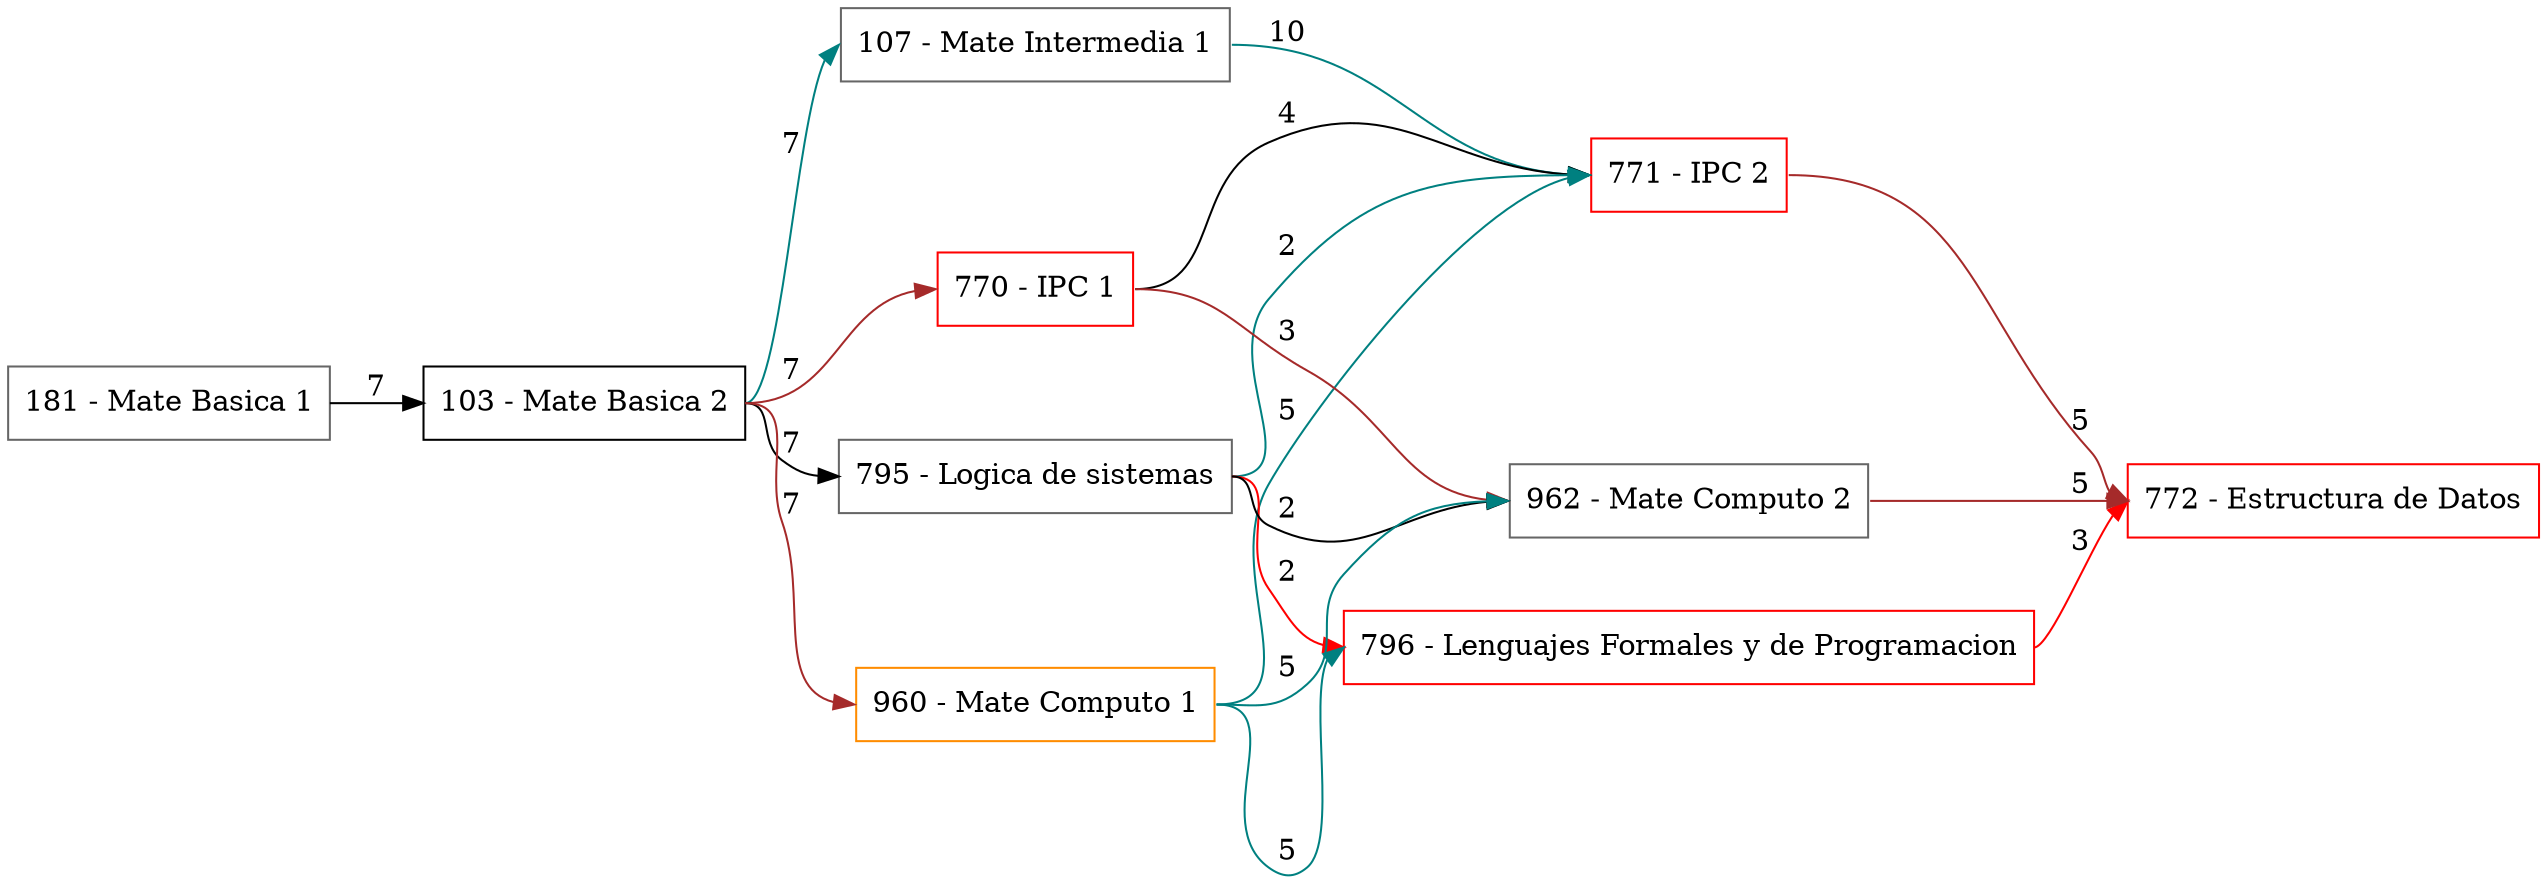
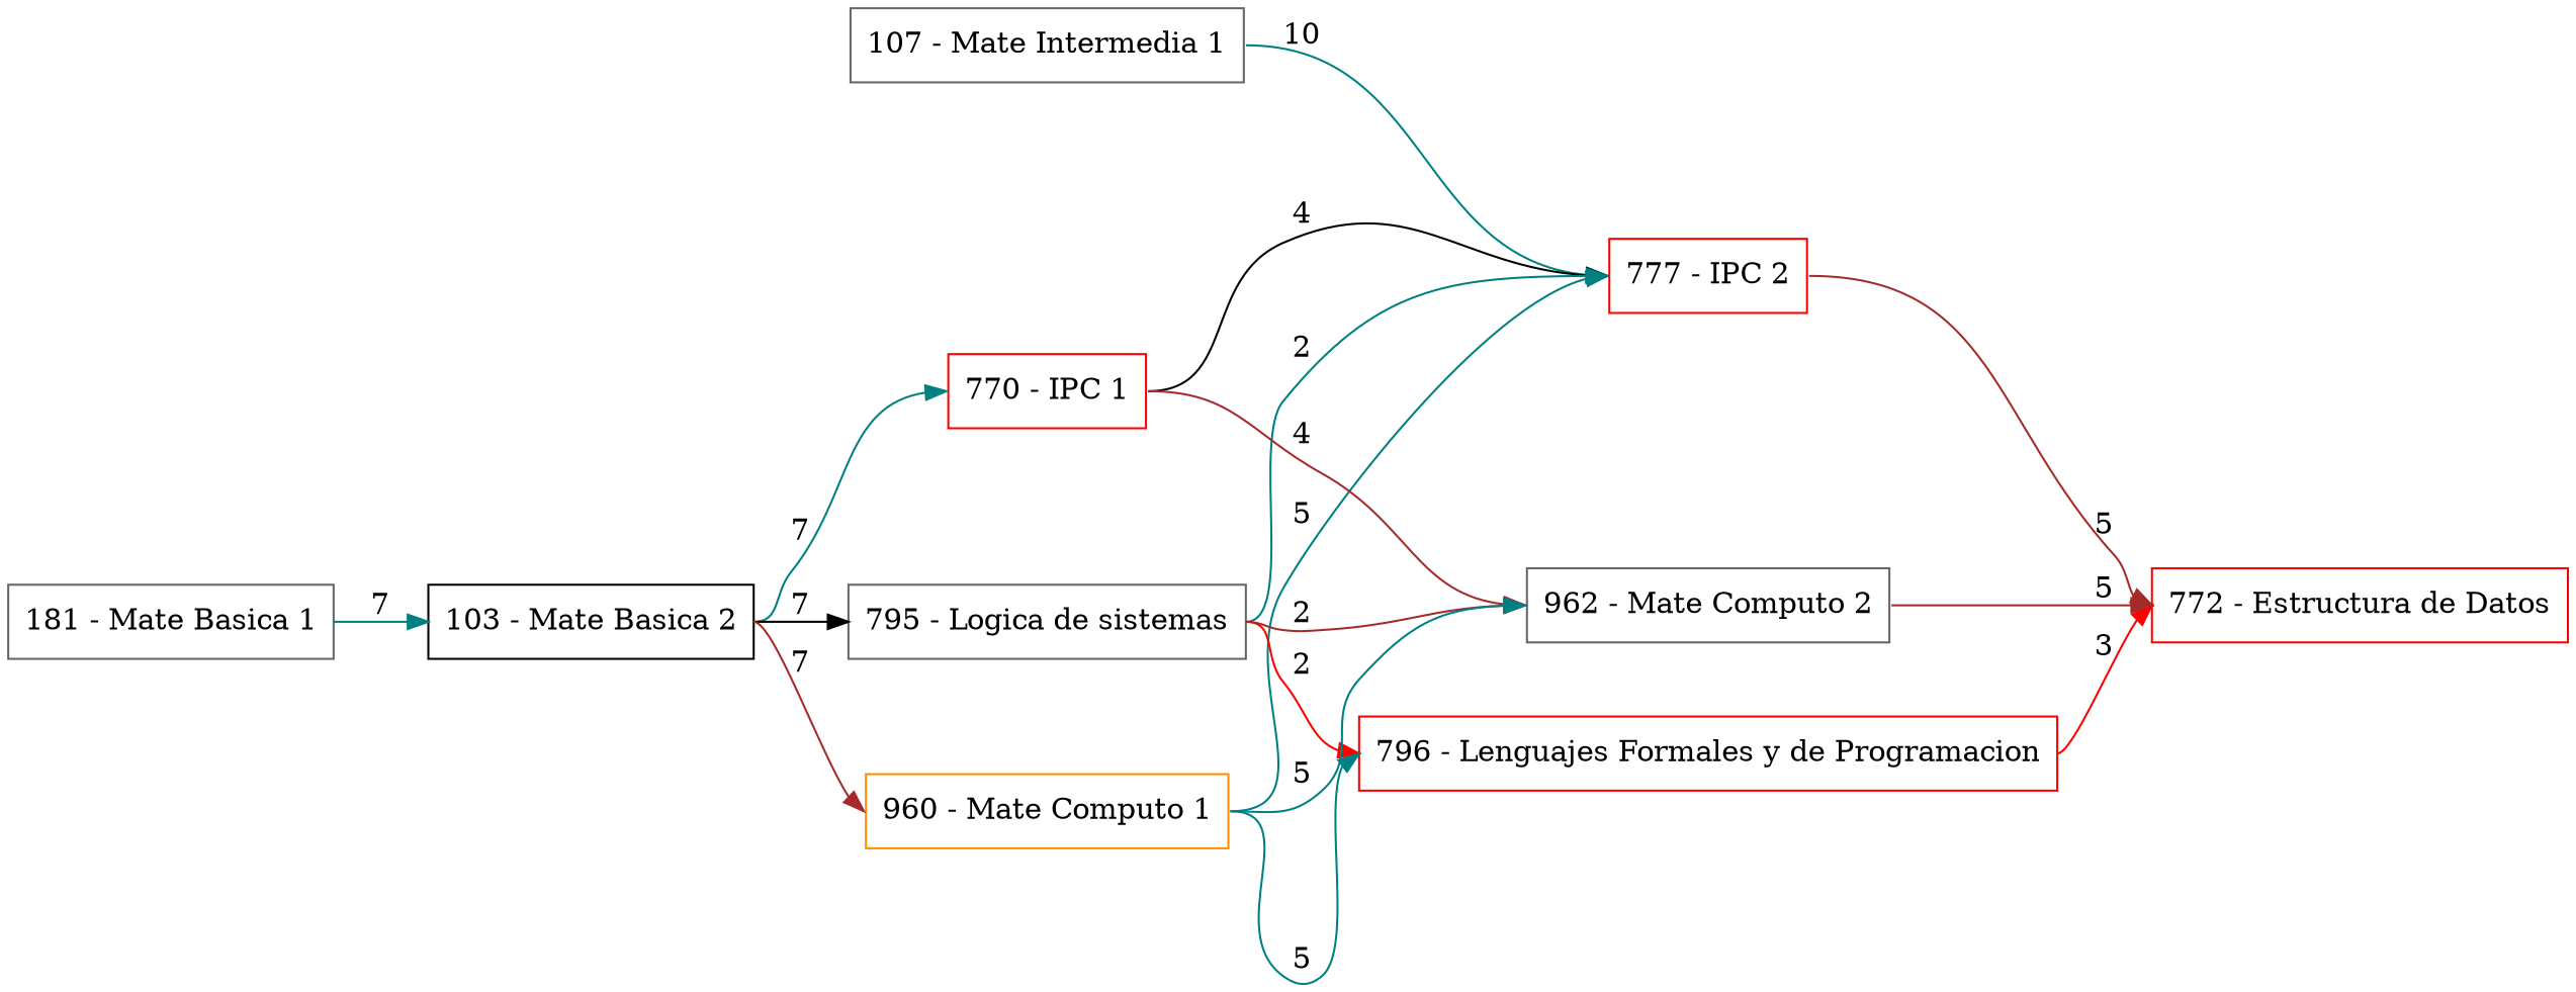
  digraph {
    nodesep=0.5
    rankdir=RL
    node [color=red shape=box]
    edge [color=teal dir=back headport=e tailport=w]
    n1 [label="772 - Estructura de Datos"]
-   n2 [label="771 - IPC 2"]
+   n2 [label="777 - IPC 2"]
    n3 [label="796 - Lenguajes Formales y de Programacion"]
    n4 [color=gray40 label="962 - Mate Computo 2"]
    n5 [color=gray40 label="107 - Mate Intermedia 1"]
    n6 [label="770 - IPC 1"]
    n7 [color=gray40 label="795 - Logica de sistemas"]
    n8 [color=darkorange label="960 - Mate Computo 1"]
    n9 [color=black label="103 - Mate Basica 2"]
    n10 [color=gray40 label="181 - Mate Basica 1"]
    n1 -> n2 [color=brown label=5]
    n1 -> n3 [color=red label=3]
    n1 -> n4 [color=brown label=5]
    n2 -> n5 [label=10]
    n2 -> n6 [color=black label=4]
    n2 -> n7 [label=2]
    n2 -> n8 [label=5]
    n3 -> n7 [color=red label=2]
    n3 -> n8 [label=5]
-   n4 -> n6 [color=brown label=3]
-   n4 -> n7 [color=black label=2]
+   n4 -> n6 [color=brown label=4]
+   n4 -> n7 [color=brown label=2]
    n4 -> n8 [label=5]
-   n5 -> n9 [label=7]
-   n6 -> n9 [color=brown label=7]
+   n6 -> n9 [label=7]
    n7 -> n9 [color=black label=7]
    n8 -> n9 [color=brown label=7]
-   n9 -> n10 [color=black label=7]
+   n9 -> n10 [label=7]
  }
